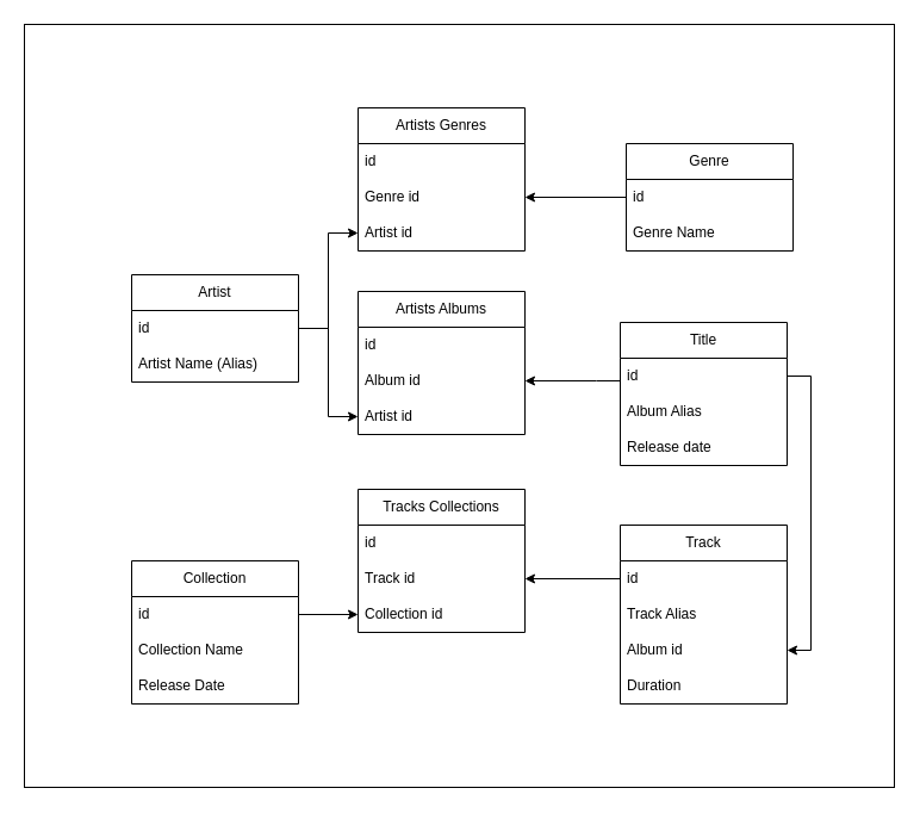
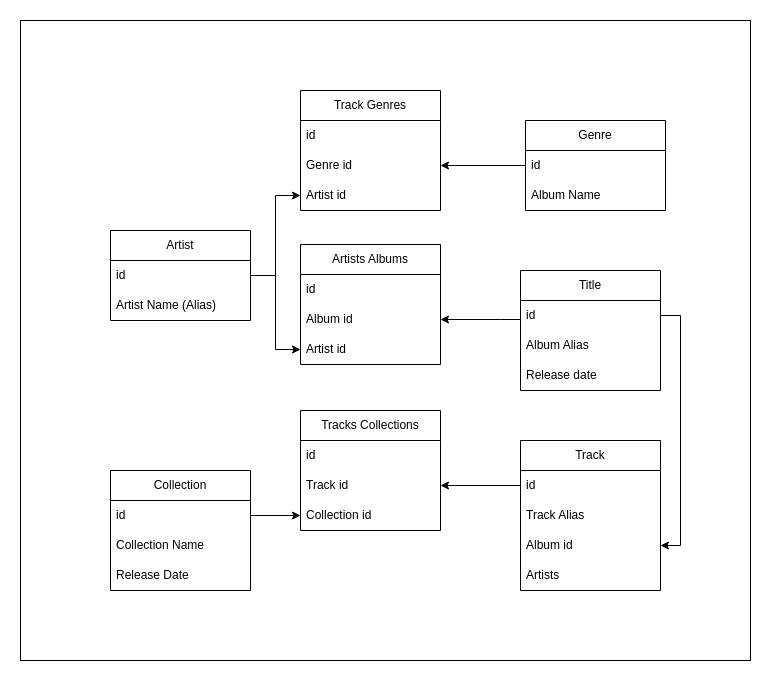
  <mxCell id="0" />
  <mxCell id="1" parent="0" />
  <mxCell id="2" value="" style="rounded=0;whiteSpace=wrap;html=1;" vertex="1" parent="1"><mxGeometry x="20" y="20" width="730" height="640" as="geometry" /></mxCell>
- <mxCell id="3" value="Artists Genres" style="swimlane;fontStyle=0;childLayout=stackLayout;horizontal=1;startSize=30;horizontalStack=0;resizeParent=1;resizeParentMax=0;resizeLast=0;collapsible=1;marginBottom=0;whiteSpace=wrap;html=1;" parent="1" vertex="1"><mxGeometry x="300" y="90" width="140" height="120" as="geometry"><mxRectangle x="520" y="520" width="70" height="30" as="alternateBounds" /></mxGeometry></mxCell>
+ <mxCell id="3" value="Track Genres" style="swimlane;fontStyle=0;childLayout=stackLayout;horizontal=1;startSize=30;horizontalStack=0;resizeParent=1;resizeParentMax=0;resizeLast=0;collapsible=1;marginBottom=0;whiteSpace=wrap;html=1;" parent="1" vertex="1"><mxGeometry x="300" y="90" width="140" height="120" as="geometry"><mxRectangle x="520" y="520" width="70" height="30" as="alternateBounds" /></mxGeometry></mxCell>
  <mxCell id="4" value="id&amp;nbsp;" style="text;strokeColor=none;fillColor=none;align=left;verticalAlign=middle;spacingLeft=4;spacingRight=4;overflow=hidden;points=[[0,0.5],[1,0.5]];portConstraint=eastwest;rotatable=0;whiteSpace=wrap;html=1;" parent="3" vertex="1"><mxGeometry y="30" width="140" height="30" as="geometry" /></mxCell>
  <mxCell id="5" value="Genre id" style="text;strokeColor=none;fillColor=none;align=left;verticalAlign=middle;spacingLeft=4;spacingRight=4;overflow=hidden;points=[[0,0.5],[1,0.5]];portConstraint=eastwest;rotatable=0;whiteSpace=wrap;html=1;" parent="3" vertex="1"><mxGeometry y="60" width="140" height="30" as="geometry" /></mxCell>
  <mxCell id="6" value="Artist id" style="text;strokeColor=none;fillColor=none;align=left;verticalAlign=middle;spacingLeft=4;spacingRight=4;overflow=hidden;points=[[0,0.5],[1,0.5]];portConstraint=eastwest;rotatable=0;whiteSpace=wrap;html=1;" vertex="1" parent="3"><mxGeometry y="90" width="140" height="30" as="geometry" /></mxCell>
  <mxCell id="7" value="Artist" style="swimlane;fontStyle=0;childLayout=stackLayout;horizontal=1;startSize=30;horizontalStack=0;resizeParent=1;resizeParentMax=0;resizeLast=0;collapsible=1;marginBottom=0;whiteSpace=wrap;html=1;" parent="1" vertex="1"><mxGeometry x="110" y="230" width="140" height="90" as="geometry"><mxRectangle x="350" y="140" width="60" height="30" as="alternateBounds" /></mxGeometry></mxCell>
  <mxCell id="8" value="id" style="text;strokeColor=none;fillColor=none;align=left;verticalAlign=middle;spacingLeft=4;spacingRight=4;overflow=hidden;points=[[0,0.5],[1,0.5]];portConstraint=eastwest;rotatable=0;whiteSpace=wrap;html=1;" parent="7" vertex="1"><mxGeometry y="30" width="140" height="30" as="geometry" /></mxCell>
  <mxCell id="9" value="Artist Name (Alias)" style="text;strokeColor=none;fillColor=none;align=left;verticalAlign=middle;spacingLeft=4;spacingRight=4;overflow=hidden;points=[[0,0.5],[1,0.5]];portConstraint=eastwest;rotatable=0;whiteSpace=wrap;html=1;" parent="7" vertex="1"><mxGeometry y="60" width="140" height="30" as="geometry" /></mxCell>
  <mxCell id="10" value="Artists Albums" style="swimlane;fontStyle=0;childLayout=stackLayout;horizontal=1;startSize=30;horizontalStack=0;resizeParent=1;resizeParentMax=0;resizeLast=0;collapsible=1;marginBottom=0;whiteSpace=wrap;html=1;" parent="1" vertex="1"><mxGeometry x="300" y="244" width="140" height="120" as="geometry"><mxRectangle x="350" y="140" width="60" height="30" as="alternateBounds" /></mxGeometry></mxCell>
  <mxCell id="11" value="id" style="text;strokeColor=none;fillColor=none;align=left;verticalAlign=middle;spacingLeft=4;spacingRight=4;overflow=hidden;points=[[0,0.5],[1,0.5]];portConstraint=eastwest;rotatable=0;whiteSpace=wrap;html=1;" parent="10" vertex="1"><mxGeometry y="30" width="140" height="30" as="geometry" /></mxCell>
  <mxCell id="12" value="Album id" style="text;strokeColor=none;fillColor=none;align=left;verticalAlign=middle;spacingLeft=4;spacingRight=4;overflow=hidden;points=[[0,0.5],[1,0.5]];portConstraint=eastwest;rotatable=0;whiteSpace=wrap;html=1;" parent="10" vertex="1"><mxGeometry y="60" width="140" height="30" as="geometry" /></mxCell>
  <mxCell id="13" value="Artist id" style="text;strokeColor=none;fillColor=none;align=left;verticalAlign=middle;spacingLeft=4;spacingRight=4;overflow=hidden;points=[[0,0.5],[1,0.5]];portConstraint=eastwest;rotatable=0;whiteSpace=wrap;html=1;" parent="10" vertex="1"><mxGeometry y="90" width="140" height="30" as="geometry" /></mxCell>
  <mxCell id="14" value="Track" style="swimlane;fontStyle=0;childLayout=stackLayout;horizontal=1;startSize=30;horizontalStack=0;resizeParent=1;resizeParentMax=0;resizeLast=0;collapsible=1;marginBottom=0;whiteSpace=wrap;html=1;" parent="1" vertex="1"><mxGeometry x="520" y="440" width="140" height="150" as="geometry"><mxRectangle x="350" y="140" width="60" height="30" as="alternateBounds" /></mxGeometry></mxCell>
  <mxCell id="15" value="id" style="text;strokeColor=none;fillColor=none;align=left;verticalAlign=middle;spacingLeft=4;spacingRight=4;overflow=hidden;points=[[0,0.5],[1,0.5]];portConstraint=eastwest;rotatable=0;whiteSpace=wrap;html=1;" parent="14" vertex="1"><mxGeometry y="30" width="140" height="30" as="geometry" /></mxCell>
  <mxCell id="16" value="Track Alias" style="text;strokeColor=none;fillColor=none;align=left;verticalAlign=middle;spacingLeft=4;spacingRight=4;overflow=hidden;points=[[0,0.5],[1,0.5]];portConstraint=eastwest;rotatable=0;whiteSpace=wrap;html=1;" parent="14" vertex="1"><mxGeometry y="60" width="140" height="30" as="geometry" /></mxCell>
  <mxCell id="17" value="Album id" style="text;strokeColor=none;fillColor=none;align=left;verticalAlign=middle;spacingLeft=4;spacingRight=4;overflow=hidden;points=[[0,0.5],[1,0.5]];portConstraint=eastwest;rotatable=0;whiteSpace=wrap;html=1;" parent="14" vertex="1"><mxGeometry y="90" width="140" height="30" as="geometry" /></mxCell>
- <mxCell id="18" value="Duration" style="text;strokeColor=none;fillColor=none;align=left;verticalAlign=middle;spacingLeft=4;spacingRight=4;overflow=hidden;points=[[0,0.5],[1,0.5]];portConstraint=eastwest;rotatable=0;whiteSpace=wrap;html=1;" parent="14" vertex="1"><mxGeometry y="120" width="140" height="30" as="geometry" /></mxCell>
+ <mxCell id="18" value="Artists" style="text;strokeColor=none;fillColor=none;align=left;verticalAlign=middle;spacingLeft=4;spacingRight=4;overflow=hidden;points=[[0,0.5],[1,0.5]];portConstraint=eastwest;rotatable=0;whiteSpace=wrap;html=1;" parent="14" vertex="1"><mxGeometry y="120" width="140" height="30" as="geometry" /></mxCell>
  <mxCell id="19" style="edgeStyle=orthogonalEdgeStyle;rounded=0;orthogonalLoop=1;jettySize=auto;html=1;exitX=1;exitY=0.5;exitDx=0;exitDy=0;entryX=0;entryY=0.5;entryDx=0;entryDy=0;" parent="1" source="8" target="13" edge="1"><mxGeometry relative="1" as="geometry" /></mxCell>
  <mxCell id="20" style="edgeStyle=orthogonalEdgeStyle;rounded=0;orthogonalLoop=1;jettySize=auto;html=1;" edge="1" parent="1" source="8" target="6"><mxGeometry relative="1" as="geometry" /></mxCell>
  <mxCell id="21" value="Genre" style="swimlane;fontStyle=0;childLayout=stackLayout;horizontal=1;startSize=30;horizontalStack=0;resizeParent=1;resizeParentMax=0;resizeLast=0;collapsible=1;marginBottom=0;whiteSpace=wrap;html=1;" vertex="1" parent="1"><mxGeometry x="525" y="120" width="140" height="90" as="geometry"><mxRectangle x="520" y="520" width="70" height="30" as="alternateBounds" /></mxGeometry></mxCell>
  <mxCell id="22" value="id&amp;nbsp;" style="text;strokeColor=none;fillColor=none;align=left;verticalAlign=middle;spacingLeft=4;spacingRight=4;overflow=hidden;points=[[0,0.5],[1,0.5]];portConstraint=eastwest;rotatable=0;whiteSpace=wrap;html=1;" vertex="1" parent="21"><mxGeometry y="30" width="140" height="30" as="geometry" /></mxCell>
- <mxCell id="23" value="Genre Name" style="text;strokeColor=none;fillColor=none;align=left;verticalAlign=middle;spacingLeft=4;spacingRight=4;overflow=hidden;points=[[0,0.5],[1,0.5]];portConstraint=eastwest;rotatable=0;whiteSpace=wrap;html=1;" vertex="1" parent="21"><mxGeometry y="60" width="140" height="30" as="geometry" /></mxCell>
+ <mxCell id="23" value="Album Name" style="text;strokeColor=none;fillColor=none;align=left;verticalAlign=middle;spacingLeft=4;spacingRight=4;overflow=hidden;points=[[0,0.5],[1,0.5]];portConstraint=eastwest;rotatable=0;whiteSpace=wrap;html=1;" vertex="1" parent="21"><mxGeometry y="60" width="140" height="30" as="geometry" /></mxCell>
  <mxCell id="24" style="edgeStyle=orthogonalEdgeStyle;rounded=0;orthogonalLoop=1;jettySize=auto;html=1;" edge="1" parent="1" source="22" target="5"><mxGeometry relative="1" as="geometry" /></mxCell>
  <mxCell id="25" value="Title" style="swimlane;fontStyle=0;childLayout=stackLayout;horizontal=1;startSize=30;horizontalStack=0;resizeParent=1;resizeParentMax=0;resizeLast=0;collapsible=1;marginBottom=0;whiteSpace=wrap;html=1;" vertex="1" parent="1"><mxGeometry x="520" y="270" width="140" height="120" as="geometry"><mxRectangle x="350" y="140" width="60" height="30" as="alternateBounds" /></mxGeometry></mxCell>
  <mxCell id="26" value="id" style="text;strokeColor=none;fillColor=none;align=left;verticalAlign=middle;spacingLeft=4;spacingRight=4;overflow=hidden;points=[[0,0.5],[1,0.5]];portConstraint=eastwest;rotatable=0;whiteSpace=wrap;html=1;" vertex="1" parent="25"><mxGeometry y="30" width="140" height="30" as="geometry" /></mxCell>
  <mxCell id="27" value="Album Alias" style="text;strokeColor=none;fillColor=none;align=left;verticalAlign=middle;spacingLeft=4;spacingRight=4;overflow=hidden;points=[[0,0.5],[1,0.5]];portConstraint=eastwest;rotatable=0;whiteSpace=wrap;html=1;" vertex="1" parent="25"><mxGeometry y="60" width="140" height="30" as="geometry" /></mxCell>
  <mxCell id="28" value="Release date" style="text;strokeColor=none;fillColor=none;align=left;verticalAlign=middle;spacingLeft=4;spacingRight=4;overflow=hidden;points=[[0,0.5],[1,0.5]];portConstraint=eastwest;rotatable=0;whiteSpace=wrap;html=1;" vertex="1" parent="25"><mxGeometry y="90" width="140" height="30" as="geometry" /></mxCell>
  <mxCell id="29" style="edgeStyle=orthogonalEdgeStyle;rounded=0;orthogonalLoop=1;jettySize=auto;html=1;entryX=1;entryY=0.5;entryDx=0;entryDy=0;" edge="1" parent="1" source="26" target="12"><mxGeometry relative="1" as="geometry"><Array as="points"><mxPoint x="500" y="319" /><mxPoint x="500" y="319" /></Array></mxGeometry></mxCell>
  <mxCell id="30" style="edgeStyle=orthogonalEdgeStyle;rounded=0;orthogonalLoop=1;jettySize=auto;html=1;entryX=1;entryY=0.5;entryDx=0;entryDy=0;" edge="1" parent="1" source="26" target="17"><mxGeometry relative="1" as="geometry"><mxPoint x="270" y="480" as="targetPoint" /><Array as="points"><mxPoint x="680" y="315" /><mxPoint x="680" y="545" /></Array></mxGeometry></mxCell>
  <mxCell id="31" value="Tracks Collections" style="swimlane;fontStyle=0;childLayout=stackLayout;horizontal=1;startSize=30;horizontalStack=0;resizeParent=1;resizeParentMax=0;resizeLast=0;collapsible=1;marginBottom=0;whiteSpace=wrap;html=1;" vertex="1" parent="1"><mxGeometry x="300" y="410" width="140" height="120" as="geometry"><mxRectangle x="350" y="140" width="60" height="30" as="alternateBounds" /></mxGeometry></mxCell>
  <mxCell id="32" value="id" style="text;strokeColor=none;fillColor=none;align=left;verticalAlign=middle;spacingLeft=4;spacingRight=4;overflow=hidden;points=[[0,0.5],[1,0.5]];portConstraint=eastwest;rotatable=0;whiteSpace=wrap;html=1;" vertex="1" parent="31"><mxGeometry y="30" width="140" height="30" as="geometry" /></mxCell>
  <mxCell id="33" value="Track id" style="text;strokeColor=none;fillColor=none;align=left;verticalAlign=middle;spacingLeft=4;spacingRight=4;overflow=hidden;points=[[0,0.5],[1,0.5]];portConstraint=eastwest;rotatable=0;whiteSpace=wrap;html=1;" vertex="1" parent="31"><mxGeometry y="60" width="140" height="30" as="geometry" /></mxCell>
  <mxCell id="34" value="Collection id" style="text;strokeColor=none;fillColor=none;align=left;verticalAlign=middle;spacingLeft=4;spacingRight=4;overflow=hidden;points=[[0,0.5],[1,0.5]];portConstraint=eastwest;rotatable=0;whiteSpace=wrap;html=1;" vertex="1" parent="31"><mxGeometry y="90" width="140" height="30" as="geometry" /></mxCell>
  <mxCell id="35" style="edgeStyle=orthogonalEdgeStyle;rounded=0;orthogonalLoop=1;jettySize=auto;html=1;entryX=1;entryY=0.5;entryDx=0;entryDy=0;" edge="1" parent="1" source="15" target="33"><mxGeometry relative="1" as="geometry" /></mxCell>
  <mxCell id="36" value="Collection" style="swimlane;fontStyle=0;childLayout=stackLayout;horizontal=1;startSize=30;horizontalStack=0;resizeParent=1;resizeParentMax=0;resizeLast=0;collapsible=1;marginBottom=0;whiteSpace=wrap;html=1;" vertex="1" parent="1"><mxGeometry x="110" y="470" width="140" height="120" as="geometry"><mxRectangle x="350" y="140" width="60" height="30" as="alternateBounds" /></mxGeometry></mxCell>
  <mxCell id="37" value="id" style="text;strokeColor=none;fillColor=none;align=left;verticalAlign=middle;spacingLeft=4;spacingRight=4;overflow=hidden;points=[[0,0.5],[1,0.5]];portConstraint=eastwest;rotatable=0;whiteSpace=wrap;html=1;" vertex="1" parent="36"><mxGeometry y="30" width="140" height="30" as="geometry" /></mxCell>
  <mxCell id="38" value="Collection Name" style="text;strokeColor=none;fillColor=none;align=left;verticalAlign=middle;spacingLeft=4;spacingRight=4;overflow=hidden;points=[[0,0.5],[1,0.5]];portConstraint=eastwest;rotatable=0;whiteSpace=wrap;html=1;" vertex="1" parent="36"><mxGeometry y="60" width="140" height="30" as="geometry" /></mxCell>
  <mxCell id="39" value="Release Date" style="text;strokeColor=none;fillColor=none;align=left;verticalAlign=middle;spacingLeft=4;spacingRight=4;overflow=hidden;points=[[0,0.5],[1,0.5]];portConstraint=eastwest;rotatable=0;whiteSpace=wrap;html=1;" vertex="1" parent="36"><mxGeometry y="90" width="140" height="30" as="geometry" /></mxCell>
  <mxCell id="40" style="edgeStyle=orthogonalEdgeStyle;rounded=0;orthogonalLoop=1;jettySize=auto;html=1;entryX=0;entryY=0.5;entryDx=0;entryDy=0;" edge="1" parent="1" source="37" target="34"><mxGeometry relative="1" as="geometry" /></mxCell>
